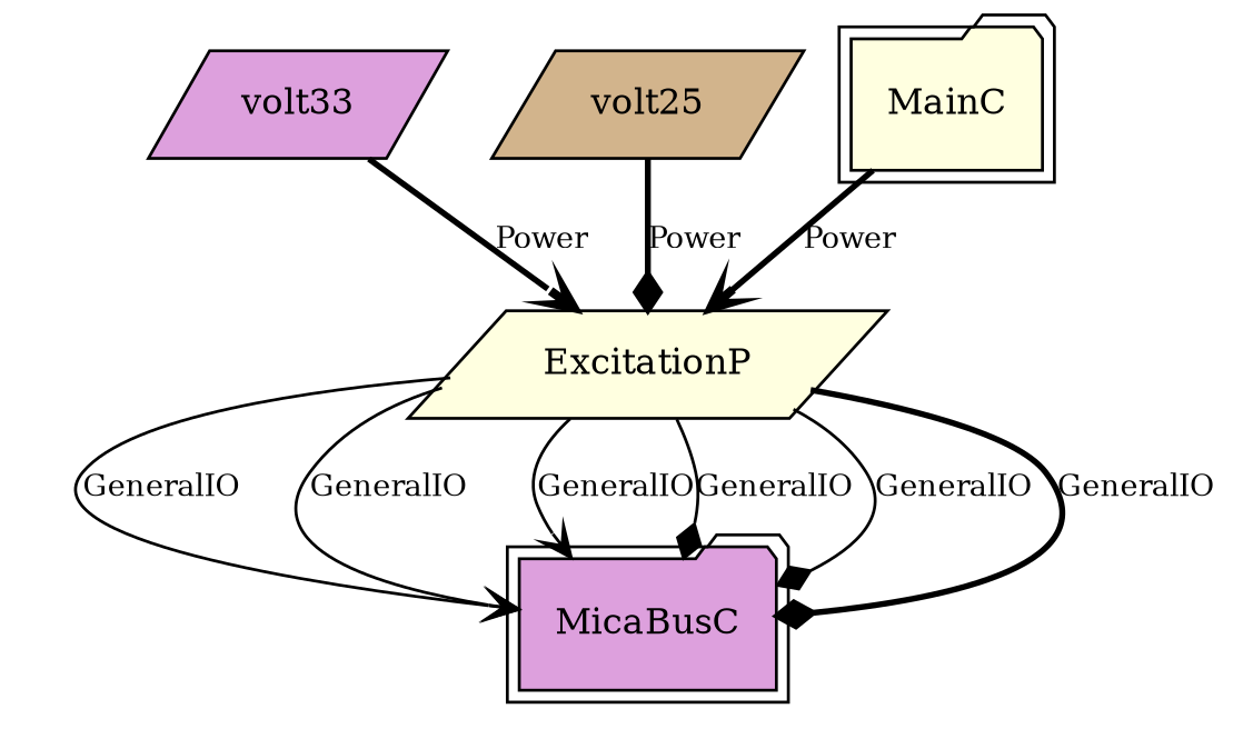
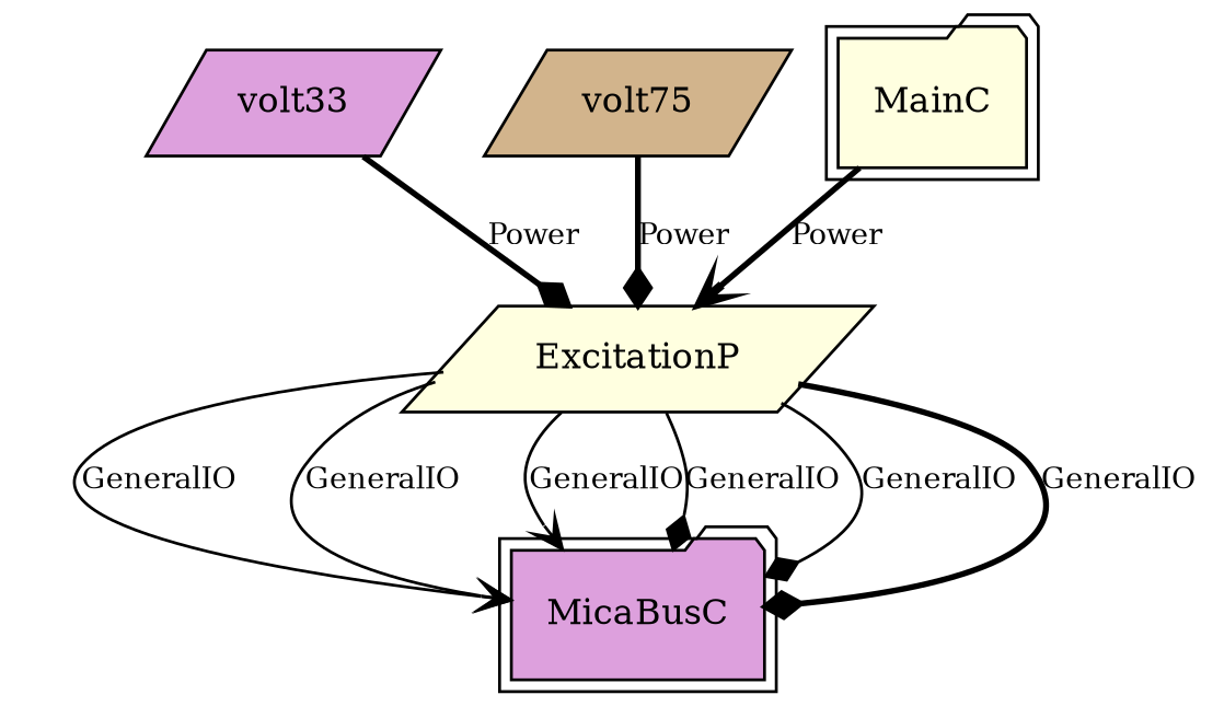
  digraph {
    node [fillcolor=plum fontsize=12 shape=parallelogram style=filled]
    edge [arrowhead=diamond fontsize=10 style=solid]
    n1 [label=volt33]
    ExcitationP [fillcolor=lightyellow]
    MicaBusC [peripheries=2 shape=folder]
-   n4 [fillcolor=tan label=volt25]
+   n4 [fillcolor=tan label=volt75]
    MainC [fillcolor=lightyellow peripheries=2 shape=folder]
-   n1 -> ExcitationP [arrowhead=vee label=Power style=bold]
+   n1 -> ExcitationP [label=Power style=bold]
    ExcitationP -> MicaBusC [arrowhead=vee label=GeneralIO]
    ExcitationP -> MicaBusC [arrowhead=vee label=GeneralIO]
    ExcitationP -> MicaBusC [arrowhead=vee label=GeneralIO]
    ExcitationP -> MicaBusC [label=GeneralIO]
    ExcitationP -> MicaBusC [label=GeneralIO]
    ExcitationP -> MicaBusC [label=GeneralIO style=bold]
    n4 -> ExcitationP [label=Power style=bold]
    MainC -> ExcitationP [arrowhead=vee label=Power style=bold]
  }
